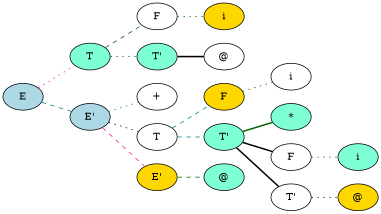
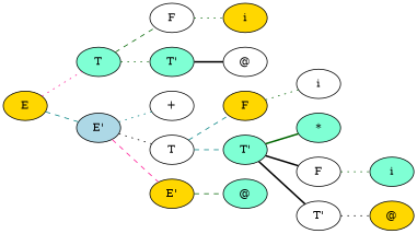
  graph {
    rankdir=LR
    node [style=filled fillcolor=white]
    edge [color=darkgreen style=dotted]
-   n1 [label=E fillcolor=lightblue]
+   n1 [label=E fillcolor=gold]
    n2 [label=T fillcolor=aquamarine]
    n3 [label="E'" fillcolor=lightblue]
    n4 [label=F]
    n5 [label="T'" fillcolor=aquamarine]
    n6 [label="+"]
    n7 [label=T]
    n8 [label="E'" fillcolor=gold]
    n9 [label=i fillcolor=gold]
    n10 [label="@"]
    n11 [label=F fillcolor=gold]
    n12 [label="T'" fillcolor=aquamarine]
    n13 [label="@" fillcolor=aquamarine]
    n14 [label=i]
    n15 [label="*" fillcolor=aquamarine]
    n16 [label=F]
    n17 [label="T'"]
    n18 [label=i fillcolor=aquamarine]
    n19 [label="@" fillcolor=gold]
    n1 -- n2 [color=deeppink]
    n1 -- n3 [color=teal style=dashed]
    n2 -- n4 [style=dashed]
    n2 -- n5
    n3 -- n6 [color=teal]
    n3 -- n7 [color=black]
    n3 -- n8 [color=deeppink style=dashed]
    n4 -- n9
    n5 -- n10 [color=black style=bold]
    n7 -- n11 [color=teal style=dashed]
    n7 -- n12 [color=teal style=dashed]
    n8 -- n13 [style=dashed]
    n11 -- n14
    n12 -- n15 [style=bold]
    n12 -- n16 [color=black style=bold]
    n12 -- n17 [color=black style=bold]
    n16 -- n18
    n17 -- n19 [color=black]
  }
